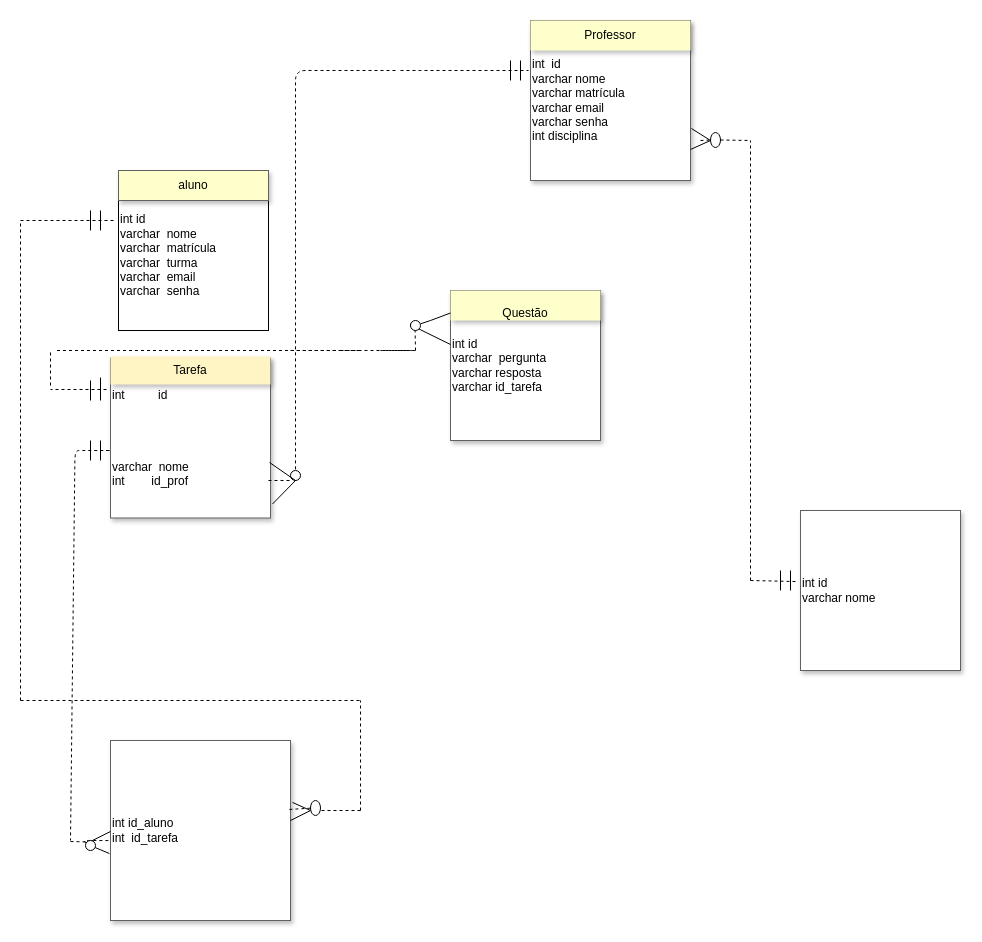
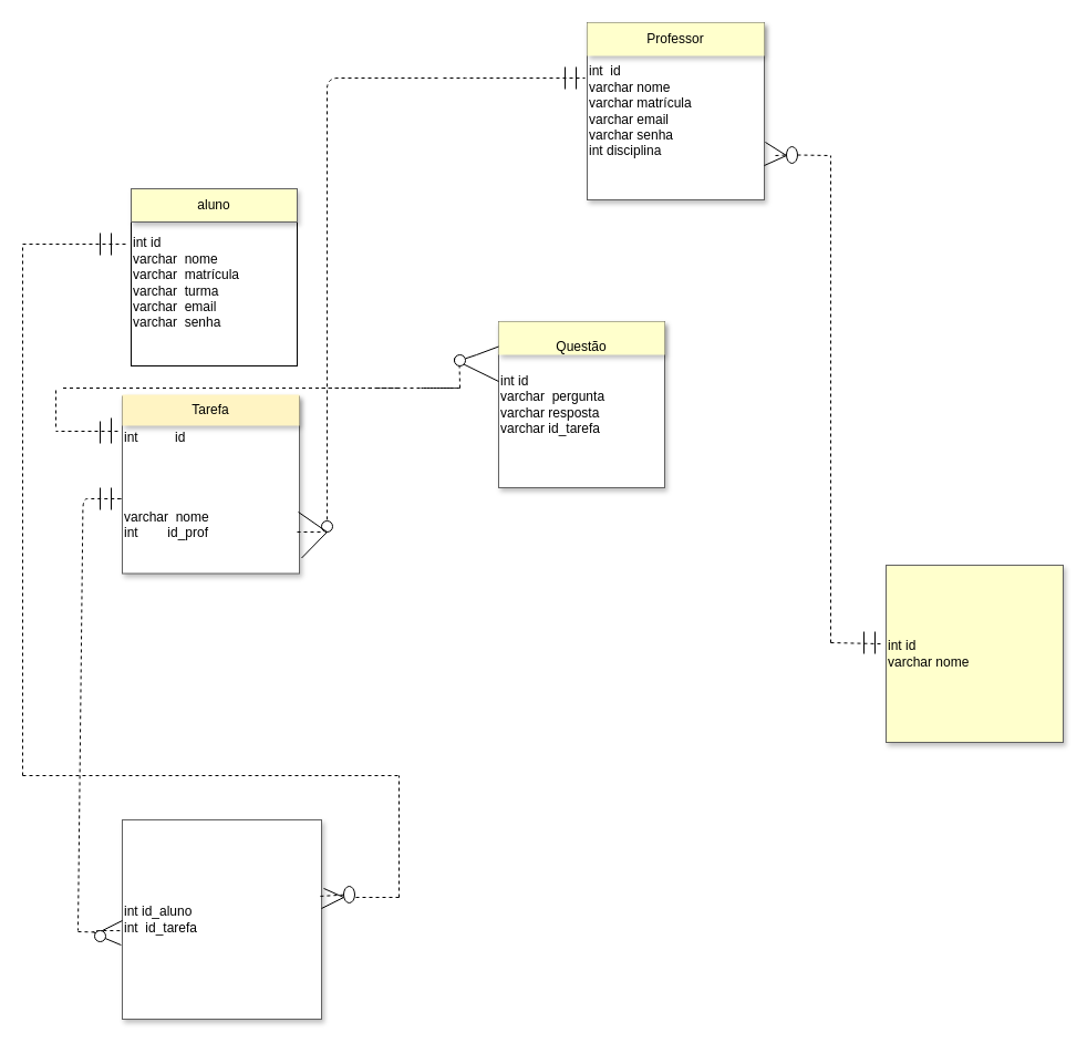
  <mxCell id="0" />
  <mxCell id="1" parent="0" />
  <mxCell id="2" value="int id&lt;br&gt;varchar&amp;nbsp; nome&lt;br&gt;varchar&amp;nbsp; matrícula&lt;br&gt;varchar&amp;nbsp; turma&lt;br&gt;varchar&amp;nbsp; email&lt;br&gt;varchar&amp;nbsp; senha&amp;nbsp;&amp;nbsp;" style="whiteSpace=wrap;html=1;aspect=fixed;align=left;" parent="1" vertex="1"><mxGeometry x="118" y="180" width="150" height="150" as="geometry" /></mxCell>
  <mxCell id="3" value="aluno" style="text;html=1;strokeColor=#616161;fillColor=#FFFFCC;align=center;verticalAlign=middle;whiteSpace=wrap;rounded=0;shadow=1;" parent="1" vertex="1"><mxGeometry x="118" y="170" width="150" height="30" as="geometry" /></mxCell>
  <mxCell id="4" value="int&amp;nbsp; &amp;nbsp; &amp;nbsp; &amp;nbsp; &amp;nbsp; id&lt;br&gt;&lt;br&gt;&lt;br&gt;&lt;br&gt;&lt;br&gt;varchar&amp;nbsp; nome&lt;br&gt;int&amp;nbsp; &amp;nbsp; &amp;nbsp; &amp;nbsp; id_prof&amp;nbsp;" style="whiteSpace=wrap;html=1;aspect=fixed;shadow=1;strokeColor=#616161;fillColor=#FFFFFF;align=left;" parent="1" vertex="1"><mxGeometry x="110" y="357.5" width="160" height="160" as="geometry" /></mxCell>
  <mxCell id="5" value="int&amp;nbsp; id&lt;br&gt;varchar nome&lt;br&gt;varchar matrícula&lt;br&gt;varchar email&lt;br&gt;varchar senha&lt;br&gt;int disciplina" style="whiteSpace=wrap;html=1;aspect=fixed;shadow=1;strokeColor=#616161;fillColor=#FFFFFF;align=left;" parent="1" vertex="1"><mxGeometry x="530" y="20" width="160" height="160" as="geometry" /></mxCell>
  <mxCell id="6" value="int id&lt;br&gt;varchar&amp;nbsp; pergunta&lt;br&gt;&lt;span style=&quot;text-align: center&quot;&gt;varchar resposta&lt;br&gt;&lt;/span&gt;&lt;span style=&quot;text-align: center&quot;&gt;varchar id_tarefa&lt;br&gt;&lt;/span&gt;" style="whiteSpace=wrap;html=1;aspect=fixed;shadow=1;strokeColor=#616161;fillColor=#FFFFFF;align=left;" parent="1" vertex="1"><mxGeometry x="450" y="290" width="150" height="150" as="geometry" /></mxCell>
- <mxCell id="7" value="int id&lt;br&gt;varchar nome" style="whiteSpace=wrap;html=1;aspect=fixed;shadow=1;strokeColor=#616161;fillColor=#FFFFFF;align=left;" parent="1" vertex="1"><mxGeometry x="800" y="510" width="160" height="160" as="geometry" /></mxCell>
+ <mxCell id="7" value="int id&lt;br&gt;varchar nome" style="whiteSpace=wrap;html=1;aspect=fixed;shadow=1;strokeColor=#616161;fillColor=#ffffcc;align=left;" parent="1" vertex="1"><mxGeometry x="800" y="510" width="160" height="160" as="geometry" /></mxCell>
  <mxCell id="8" value="int id_aluno&lt;br&gt;int&amp;nbsp; id_tarefa" style="whiteSpace=wrap;html=1;aspect=fixed;shadow=1;strokeColor=#616161;fillColor=#FFFFFF;align=left;" parent="1" vertex="1"><mxGeometry x="110" y="740" width="180" height="180" as="geometry" /></mxCell>
  <mxCell id="9" value="Professor" style="text;html=1;strokeColor=none;fillColor=#FFFFCC;align=center;verticalAlign=middle;whiteSpace=wrap;rounded=0;shadow=1;" parent="1" vertex="1"><mxGeometry x="530" y="20" width="160" height="30" as="geometry" /></mxCell>
  <mxCell id="10" value="Tarefa" style="text;html=1;strokeColor=none;fillColor=#FFF4C3;align=center;verticalAlign=middle;whiteSpace=wrap;rounded=0;shadow=1;" parent="1" vertex="1"><mxGeometry x="110" y="356" width="160" height="28" as="geometry" /></mxCell>
  <mxCell id="11" value="&lt;br&gt;Questão" style="text;html=1;strokeColor=none;fillColor=#FFFFCC;align=center;verticalAlign=middle;whiteSpace=wrap;rounded=0;shadow=1;" parent="1" vertex="1"><mxGeometry x="450" y="290" width="150" height="30" as="geometry" /></mxCell>
  <mxCell id="12" style="edgeStyle=orthogonalEdgeStyle;rounded=0;orthogonalLoop=1;jettySize=auto;html=1;exitX=0.5;exitY=1;exitDx=0;exitDy=0;" parent="1" source="11" target="11" edge="1"><mxGeometry relative="1" as="geometry"><Array as="points"><mxPoint x="520" y="290" /></Array></mxGeometry></mxCell>
  <mxCell id="13" value="" style="endArrow=none;html=1;" parent="1" target="4" edge="1"><mxGeometry width="50" height="50" relative="1" as="geometry"><mxPoint x="110" y="438" as="sourcePoint" /><mxPoint x="160" y="388" as="targetPoint" /></mxGeometry></mxCell>
  <mxCell id="14" value="" style="endArrow=none;dashed=1;html=1;" parent="1" edge="1"><mxGeometry width="50" height="50" relative="1" as="geometry"><mxPoint x="20" y="220" as="sourcePoint" /><mxPoint x="115" y="220" as="targetPoint" /></mxGeometry></mxCell>
  <mxCell id="15" value="" style="endArrow=none;dashed=1;html=1;" parent="1" edge="1"><mxGeometry width="50" height="50" relative="1" as="geometry"><mxPoint x="20" y="700" as="sourcePoint" /><mxPoint x="20" y="220" as="targetPoint" /></mxGeometry></mxCell>
  <mxCell id="16" value="" style="endArrow=none;dashed=1;html=1;" parent="1" edge="1"><mxGeometry width="50" height="50" relative="1" as="geometry"><mxPoint x="20" y="700" as="sourcePoint" /><mxPoint x="360" y="700" as="targetPoint" /><Array as="points"><mxPoint x="190" y="700" /></Array></mxGeometry></mxCell>
  <mxCell id="17" value="" style="endArrow=none;dashed=1;html=1;" parent="1" edge="1"><mxGeometry width="50" height="50" relative="1" as="geometry"><mxPoint x="99.5" y="450" as="sourcePoint" /><mxPoint x="70" y="840" as="targetPoint" /><Array as="points"><mxPoint x="114.5" y="450" /><mxPoint x="89.5" y="450" /><mxPoint x="74.5" y="450" /></Array></mxGeometry></mxCell>
  <mxCell id="18" value="" style="endArrow=none;dashed=1;html=1;entryX=-0.011;entryY=0.556;entryDx=0;entryDy=0;entryPerimeter=0;" parent="1" target="8" edge="1" source="48"><mxGeometry width="50" height="50" relative="1" as="geometry"><mxPoint x="70" y="840" as="sourcePoint" /><mxPoint x="98" y="840" as="targetPoint" /><Array as="points"><mxPoint x="82" y="840" /></Array></mxGeometry></mxCell>
  <mxCell id="19" value="" style="endArrow=none;html=1;" parent="1" target="4" edge="1"><mxGeometry width="50" height="50" relative="1" as="geometry"><mxPoint x="110" y="437.5" as="sourcePoint" /><mxPoint x="160" y="387.5" as="targetPoint" /></mxGeometry></mxCell>
  <mxCell id="20" value="" style="endArrow=none;dashed=1;html=1;" parent="1" edge="1"><mxGeometry width="50" height="50" relative="1" as="geometry"><mxPoint x="360" y="200" as="sourcePoint" /><mxPoint x="360" y="200" as="targetPoint" /><Array as="points"><mxPoint x="360" y="200" /></Array></mxGeometry></mxCell>
  <mxCell id="21" value="" style="endArrow=none;dashed=1;html=1;" parent="1" edge="1"><mxGeometry width="50" height="50" relative="1" as="geometry"><mxPoint x="460" y="70" as="sourcePoint" /><mxPoint x="528" y="70" as="targetPoint" /></mxGeometry></mxCell>
  <mxCell id="22" value="" style="endArrow=none;dashed=1;html=1;" parent="1" edge="1"><mxGeometry width="50" height="50" relative="1" as="geometry"><mxPoint x="400" y="70" as="sourcePoint" /><mxPoint x="460" y="70" as="targetPoint" /><Array as="points"><mxPoint x="430" y="70" /></Array></mxGeometry></mxCell>
  <mxCell id="23" value="" style="endArrow=none;dashed=1;html=1;" parent="1" edge="1"><mxGeometry width="50" height="50" relative="1" as="geometry"><mxPoint x="395" y="70" as="sourcePoint" /><mxPoint x="295" y="480" as="targetPoint" /><Array as="points"><mxPoint x="295" y="70" /></Array></mxGeometry></mxCell>
  <mxCell id="24" value="" style="endArrow=none;dashed=1;html=1;" parent="1" edge="1"><mxGeometry width="50" height="50" relative="1" as="geometry"><mxPoint x="268" y="480" as="sourcePoint" /><mxPoint x="290" y="480" as="targetPoint" /></mxGeometry></mxCell>
  <mxCell id="25" value="" style="endArrow=none;dashed=1;html=1;" parent="1" edge="1"><mxGeometry width="50" height="50" relative="1" as="geometry"><mxPoint x="340" y="350" as="sourcePoint" /><mxPoint x="410" y="350" as="targetPoint" /></mxGeometry></mxCell>
  <mxCell id="26" value="" style="endArrow=none;dashed=1;html=1;" parent="1" edge="1"><mxGeometry width="50" height="50" relative="1" as="geometry"><mxPoint x="290" y="350" as="sourcePoint" /><mxPoint x="360" y="350" as="targetPoint" /><Array as="points"><mxPoint x="330" y="350" /></Array></mxGeometry></mxCell>
  <mxCell id="27" value="" style="endArrow=none;html=1;" parent="1" edge="1"><mxGeometry width="50" height="50" relative="1" as="geometry"><mxPoint x="430" y="320" as="sourcePoint" /><mxPoint x="450" y="312.5" as="targetPoint" /></mxGeometry></mxCell>
  <mxCell id="28" value="" style="endArrow=none;dashed=1;html=1;" parent="1" edge="1"><mxGeometry width="50" height="50" relative="1" as="geometry"><mxPoint x="400" y="350" as="sourcePoint" /><mxPoint x="380" y="350" as="targetPoint" /><Array as="points"><mxPoint x="420" y="350" /></Array></mxGeometry></mxCell>
  <mxCell id="29" value="" style="endArrow=none;dashed=1;html=1;" parent="1" edge="1"><mxGeometry width="50" height="50" relative="1" as="geometry"><mxPoint x="415" y="350" as="sourcePoint" /><mxPoint x="414.5" y="325" as="targetPoint" /></mxGeometry></mxCell>
  <mxCell id="30" value="" style="endArrow=none;dashed=1;html=1;" parent="1" edge="1"><mxGeometry width="50" height="50" relative="1" as="geometry"><mxPoint x="56.5" y="350" as="sourcePoint" /><mxPoint x="344" y="350" as="targetPoint" /></mxGeometry></mxCell>
  <mxCell id="31" value="" style="endArrow=none;html=1;" parent="1" edge="1" target="45"><mxGeometry width="50" height="50" relative="1" as="geometry"><mxPoint x="430" y="320" as="sourcePoint" /><mxPoint x="450" y="330" as="targetPoint" /></mxGeometry></mxCell>
  <mxCell id="32" value="" style="endArrow=none;html=1;" parent="1" edge="1"><mxGeometry width="50" height="50" relative="1" as="geometry"><mxPoint y="380" as="sourcePoint" x="90" /><mxPoint y="400" as="targetPoint" x="90" /></mxGeometry></mxCell>
  <mxCell id="33" value="" style="endArrow=none;html=1;" parent="1" edge="1"><mxGeometry width="50" height="50" relative="1" as="geometry"><mxPoint x="100" y="400" as="sourcePoint" /><mxPoint x="100" y="377" as="targetPoint" /></mxGeometry></mxCell>
  <mxCell id="34" value="" style="endArrow=none;dashed=1;html=1;exitX=-0.025;exitY=0.197;exitDx=0;exitDy=0;exitPerimeter=0;" parent="1" source="4" edge="1"><mxGeometry width="50" height="50" relative="1" as="geometry"><mxPoint x="100" y="390" as="sourcePoint" /><mxPoint x="50" y="389" as="targetPoint" /></mxGeometry></mxCell>
  <mxCell id="35" value="" style="endArrow=none;dashed=1;html=1;" parent="1" edge="1"><mxGeometry width="50" height="50" relative="1" as="geometry"><mxPoint x="50" y="385" as="sourcePoint" /><mxPoint x="50" y="350" as="targetPoint" /></mxGeometry></mxCell>
  <mxCell id="36" value="" style="endArrow=none;dashed=1;html=1;entryX=0;entryY=0;entryDx=0;entryDy=0;" parent="1" edge="1" target="48"><mxGeometry width="50" height="50" relative="1" as="geometry"><mxPoint x="70" y="841" as="sourcePoint" /><mxPoint y="830" as="targetPoint" x="90" /></mxGeometry></mxCell>
  <mxCell id="37" value="" style="endArrow=none;html=1;" parent="1" edge="1"><mxGeometry width="50" height="50" relative="1" as="geometry"><mxPoint x="100" y="460" as="sourcePoint" /><mxPoint x="100" y="440" as="targetPoint" /></mxGeometry></mxCell>
  <mxCell id="38" value="" style="endArrow=none;html=1;" parent="1" edge="1"><mxGeometry width="50" height="50" relative="1" as="geometry"><mxPoint y="460" as="sourcePoint" x="90" /><mxPoint y="440" as="targetPoint" x="90" /></mxGeometry></mxCell>
  <mxCell id="39" value="" style="endArrow=none;html=1;" parent="1" edge="1"><mxGeometry width="50" height="50" relative="1" as="geometry"><mxPoint x="510" y="60" as="sourcePoint" /><mxPoint x="510" y="80" as="targetPoint" /></mxGeometry></mxCell>
  <mxCell id="40" value="" style="endArrow=none;html=1;entryX=-0.006;entryY=0.628;entryDx=0;entryDy=0;entryPerimeter=0;" edge="1" parent="1" source="48" target="8"><mxGeometry width="50" height="50" relative="1" as="geometry"><mxPoint y="840" as="sourcePoint" x="90" /><mxPoint x="100" y="860" as="targetPoint" /></mxGeometry></mxCell>
  <mxCell id="41" value="" style="endArrow=none;html=1;entryX=0;entryY=0.36;entryDx=0;entryDy=0;entryPerimeter=0;exitX=0.855;exitY=0.855;exitDx=0;exitDy=0;exitPerimeter=0;" edge="1" parent="1" source="45" target="6"><mxGeometry width="50" height="50" relative="1" as="geometry"><mxPoint x="420" y="340" as="sourcePoint" /><mxPoint x="445" y="340" as="targetPoint" /></mxGeometry></mxCell>
  <mxCell id="42" value="" style="endArrow=none;dashed=1;html=1;" edge="1" parent="1" source="59"><mxGeometry width="50" height="50" relative="1" as="geometry"><mxPoint x="700" as="sourcePoint" y="140" /><mxPoint x="750" as="targetPoint" y="140" /></mxGeometry></mxCell>
  <mxCell id="43" value="" style="endArrow=none;dashed=1;html=1;" edge="1" parent="1"><mxGeometry width="50" height="50" relative="1" as="geometry"><mxPoint x="750" y="580" as="sourcePoint" /><mxPoint x="750" as="targetPoint" y="140" /></mxGeometry></mxCell>
  <mxCell id="44" value="" style="endArrow=none;dashed=1;html=1;entryX=-0.025;entryY=0.444;entryDx=0;entryDy=0;entryPerimeter=0;" edge="1" parent="1" target="7"><mxGeometry width="50" height="50" relative="1" as="geometry"><mxPoint x="750" y="580" as="sourcePoint" /><mxPoint x="790" y="580" as="targetPoint" /></mxGeometry></mxCell>
  <mxCell id="45" value="" style="verticalLabelPosition=bottom;verticalAlign=top;html=1;shape=mxgraph.flowchart.on-page_reference;" vertex="1" parent="1"><mxGeometry x="410" y="320" width="10" height="10" as="geometry" /></mxCell>
  <mxCell id="46" value="" style="endArrow=none;dashed=1;html=1;entryX=0.006;entryY=0.163;entryDx=0;entryDy=0;entryPerimeter=0;" edge="1" parent="1" target="45"><mxGeometry width="50" height="50" relative="1" as="geometry"><mxPoint x="410" y="326" as="sourcePoint" /><mxPoint x="450.9" y="314.45" as="targetPoint" /></mxGeometry></mxCell>
  <mxCell id="47" value="" style="endArrow=none;html=1;" edge="1" parent="1"><mxGeometry width="50" height="50" relative="1" as="geometry"><mxPoint y="841" as="sourcePoint" x="90" /><mxPoint x="110" y="831" as="targetPoint" /></mxGeometry></mxCell>
  <mxCell id="48" value="" style="ellipse;whiteSpace=wrap;html=1;" vertex="1" parent="1"><mxGeometry x="85" y="840" width="10" height="10" as="geometry" /></mxCell>
  <mxCell id="49" value="" style="endArrow=none;html=1;entryX=-0.006;entryY=0.628;entryDx=0;entryDy=0;entryPerimeter=0;" edge="1" parent="1" target="48"><mxGeometry width="50" height="50" relative="1" as="geometry"><mxPoint x="85" y="846" as="sourcePoint" /><mxPoint x="108.92" y="853.04" as="targetPoint" /></mxGeometry></mxCell>
  <mxCell id="50" value="" style="endArrow=none;dashed=1;html=1;" edge="1" parent="1"><mxGeometry width="50" height="50" relative="1" as="geometry"><mxPoint x="360" y="810" as="sourcePoint" /><mxPoint x="360" y="700" as="targetPoint" /></mxGeometry></mxCell>
  <mxCell id="51" value="" style="endArrow=none;dashed=1;html=1;" edge="1" parent="1"><mxGeometry width="50" height="50" relative="1" as="geometry"><mxPoint x="315" y="810" as="sourcePoint" /><mxPoint x="360" y="810" as="targetPoint" /></mxGeometry></mxCell>
  <mxCell id="52" value="" style="endArrow=none;html=1;" edge="1" parent="1"><mxGeometry width="50" height="50" relative="1" as="geometry"><mxPoint x="100" y="230" as="sourcePoint" /><mxPoint x="100" y="210" as="targetPoint" /></mxGeometry></mxCell>
  <mxCell id="53" value="" style="endArrow=none;html=1;" edge="1" parent="1"><mxGeometry width="50" height="50" relative="1" as="geometry"><mxPoint y="230" as="sourcePoint" x="90" /><mxPoint y="210" as="targetPoint" x="90" /></mxGeometry></mxCell>
  <mxCell id="54" value="" style="endArrow=none;html=1;" edge="1" parent="1"><mxGeometry width="50" height="50" relative="1" as="geometry"><mxPoint x="520" y="80" as="sourcePoint" /><mxPoint x="520" y="60" as="targetPoint" /></mxGeometry></mxCell>
  <mxCell id="55" value="" style="endArrow=none;html=1;" edge="1" parent="1"><mxGeometry width="50" height="50" relative="1" as="geometry"><mxPoint x="790" y="590" as="sourcePoint" /><mxPoint x="790" y="570" as="targetPoint" /></mxGeometry></mxCell>
  <mxCell id="56" value="" style="endArrow=none;html=1;" edge="1" parent="1"><mxGeometry width="50" height="50" relative="1" as="geometry"><mxPoint x="780" y="590" as="sourcePoint" /><mxPoint x="780" y="570" as="targetPoint" /></mxGeometry></mxCell>
  <mxCell id="57" value="" style="endArrow=none;html=1;exitX=1.006;exitY=0.675;exitDx=0;exitDy=0;exitPerimeter=0;" edge="1" parent="1" source="5"><mxGeometry width="50" height="50" relative="1" as="geometry"><mxPoint x="690" y="145" as="sourcePoint" /><mxPoint x="710" as="targetPoint" y="140" /></mxGeometry></mxCell>
  <mxCell id="58" value="" style="endArrow=none;html=1;" edge="1" parent="1"><mxGeometry width="50" height="50" relative="1" as="geometry"><mxPoint x="690" y="149" as="sourcePoint" /><mxPoint x="710" as="targetPoint" y="140" /></mxGeometry></mxCell>
  <mxCell id="59" value="" style="ellipse;whiteSpace=wrap;html=1;" vertex="1" parent="1"><mxGeometry x="710" y="132" width="10" height="15" as="geometry" /></mxCell>
  <mxCell id="60" value="" style="endArrow=none;dashed=1;html=1;" edge="1" parent="1" target="59"><mxGeometry width="50" height="50" relative="1" as="geometry"><mxPoint x="700" as="sourcePoint" y="140" /><mxPoint x="750" as="targetPoint" y="140" /></mxGeometry></mxCell>
  <mxCell id="61" value="" style="ellipse;whiteSpace=wrap;html=1;" vertex="1" parent="1"><mxGeometry x="290" y="470" width="10" height="10" as="geometry" /></mxCell>
  <mxCell id="62" value="" style="endArrow=none;html=1;exitX=0.994;exitY=0.653;exitDx=0;exitDy=0;exitPerimeter=0;" edge="1" parent="1" source="4"><mxGeometry width="50" height="50" relative="1" as="geometry"><mxPoint x="268" y="480" as="sourcePoint" /><mxPoint x="295" y="480" as="targetPoint" /></mxGeometry></mxCell>
  <mxCell id="63" value="" style="endArrow=none;html=1;" edge="1" parent="1"><mxGeometry width="50" height="50" relative="1" as="geometry"><mxPoint x="272" y="503.5" as="sourcePoint" /><mxPoint x="295" y="480" as="targetPoint" /></mxGeometry></mxCell>
  <mxCell id="64" value="" style="endArrow=none;html=1;" edge="1" parent="1"><mxGeometry width="50" height="50" relative="1" as="geometry"><mxPoint x="290" y="820" as="sourcePoint" /><mxPoint x="310" y="810" as="targetPoint" /></mxGeometry></mxCell>
  <mxCell id="65" value="" style="endArrow=none;html=1;exitX=1.011;exitY=0.344;exitDx=0;exitDy=0;exitPerimeter=0;" edge="1" parent="1" source="8"><mxGeometry width="50" height="50" relative="1" as="geometry"><mxPoint x="290" y="790" as="sourcePoint" /><mxPoint x="310" y="810" as="targetPoint" /></mxGeometry></mxCell>
  <mxCell id="66" value="" style="ellipse;whiteSpace=wrap;html=1;" vertex="1" parent="1"><mxGeometry x="310" y="800" width="10" height="15" as="geometry" /></mxCell>
  <mxCell id="67" value="" style="endArrow=none;dashed=1;html=1;exitX=0.994;exitY=0.383;exitDx=0;exitDy=0;exitPerimeter=0;" edge="1" parent="1" source="8" target="66"><mxGeometry width="50" height="50" relative="1" as="geometry"><mxPoint x="288.92" y="808.94" as="sourcePoint" /><mxPoint x="360" y="810" as="targetPoint" /></mxGeometry></mxCell>
